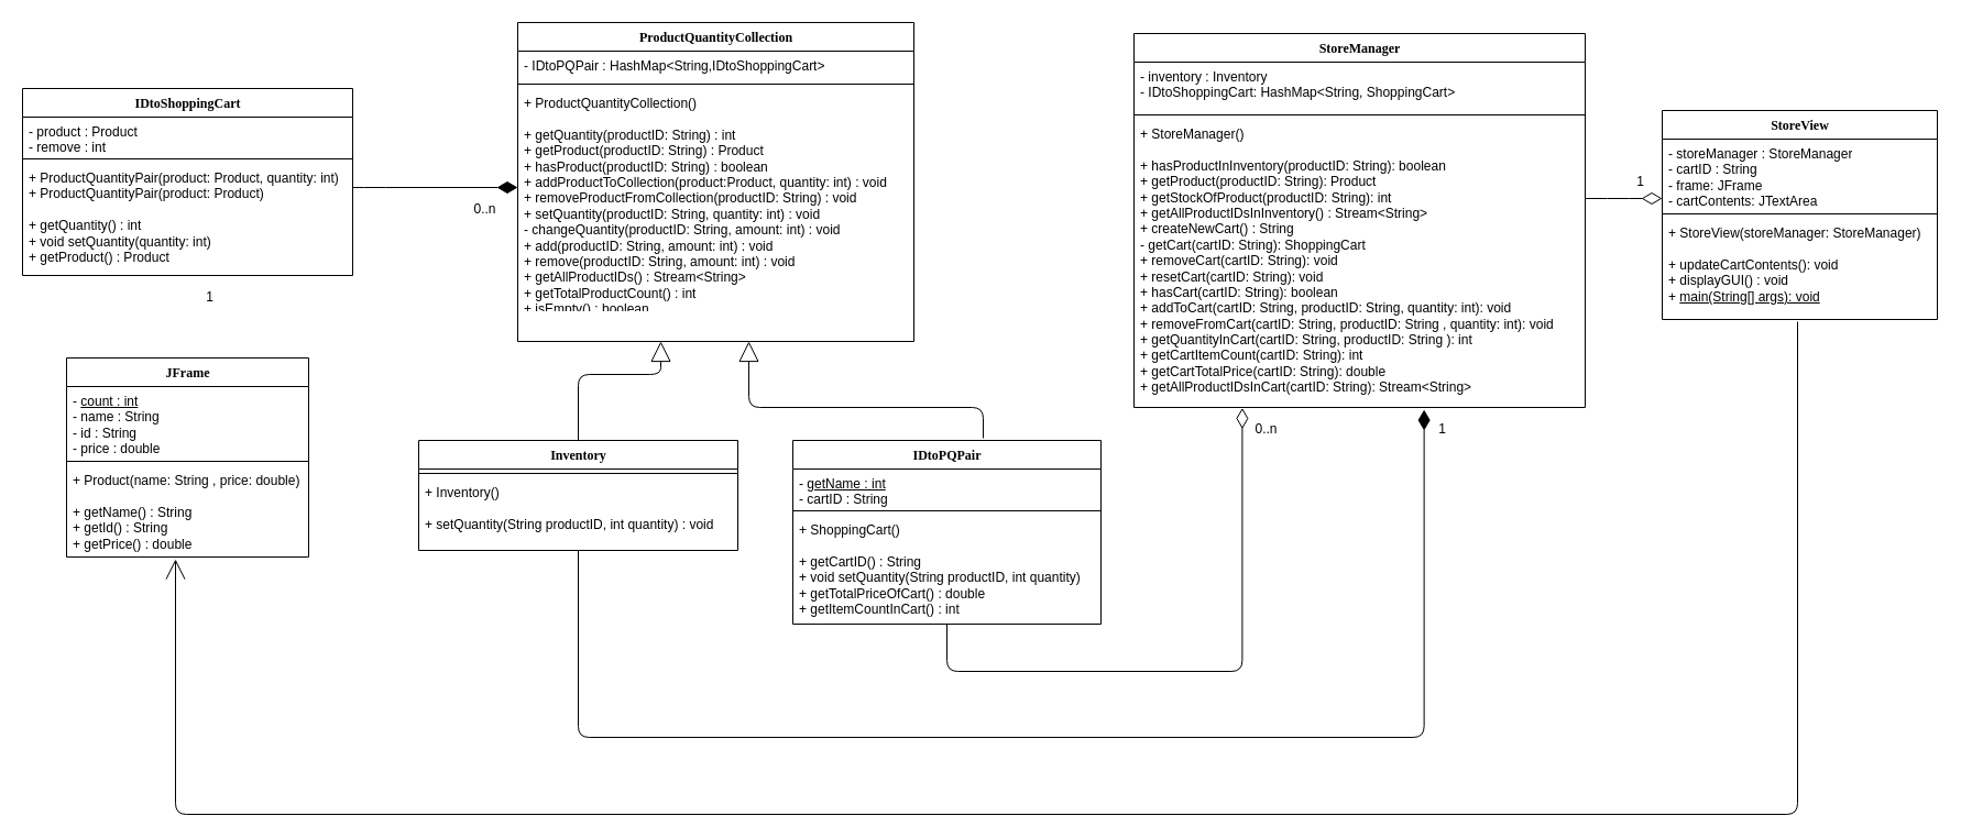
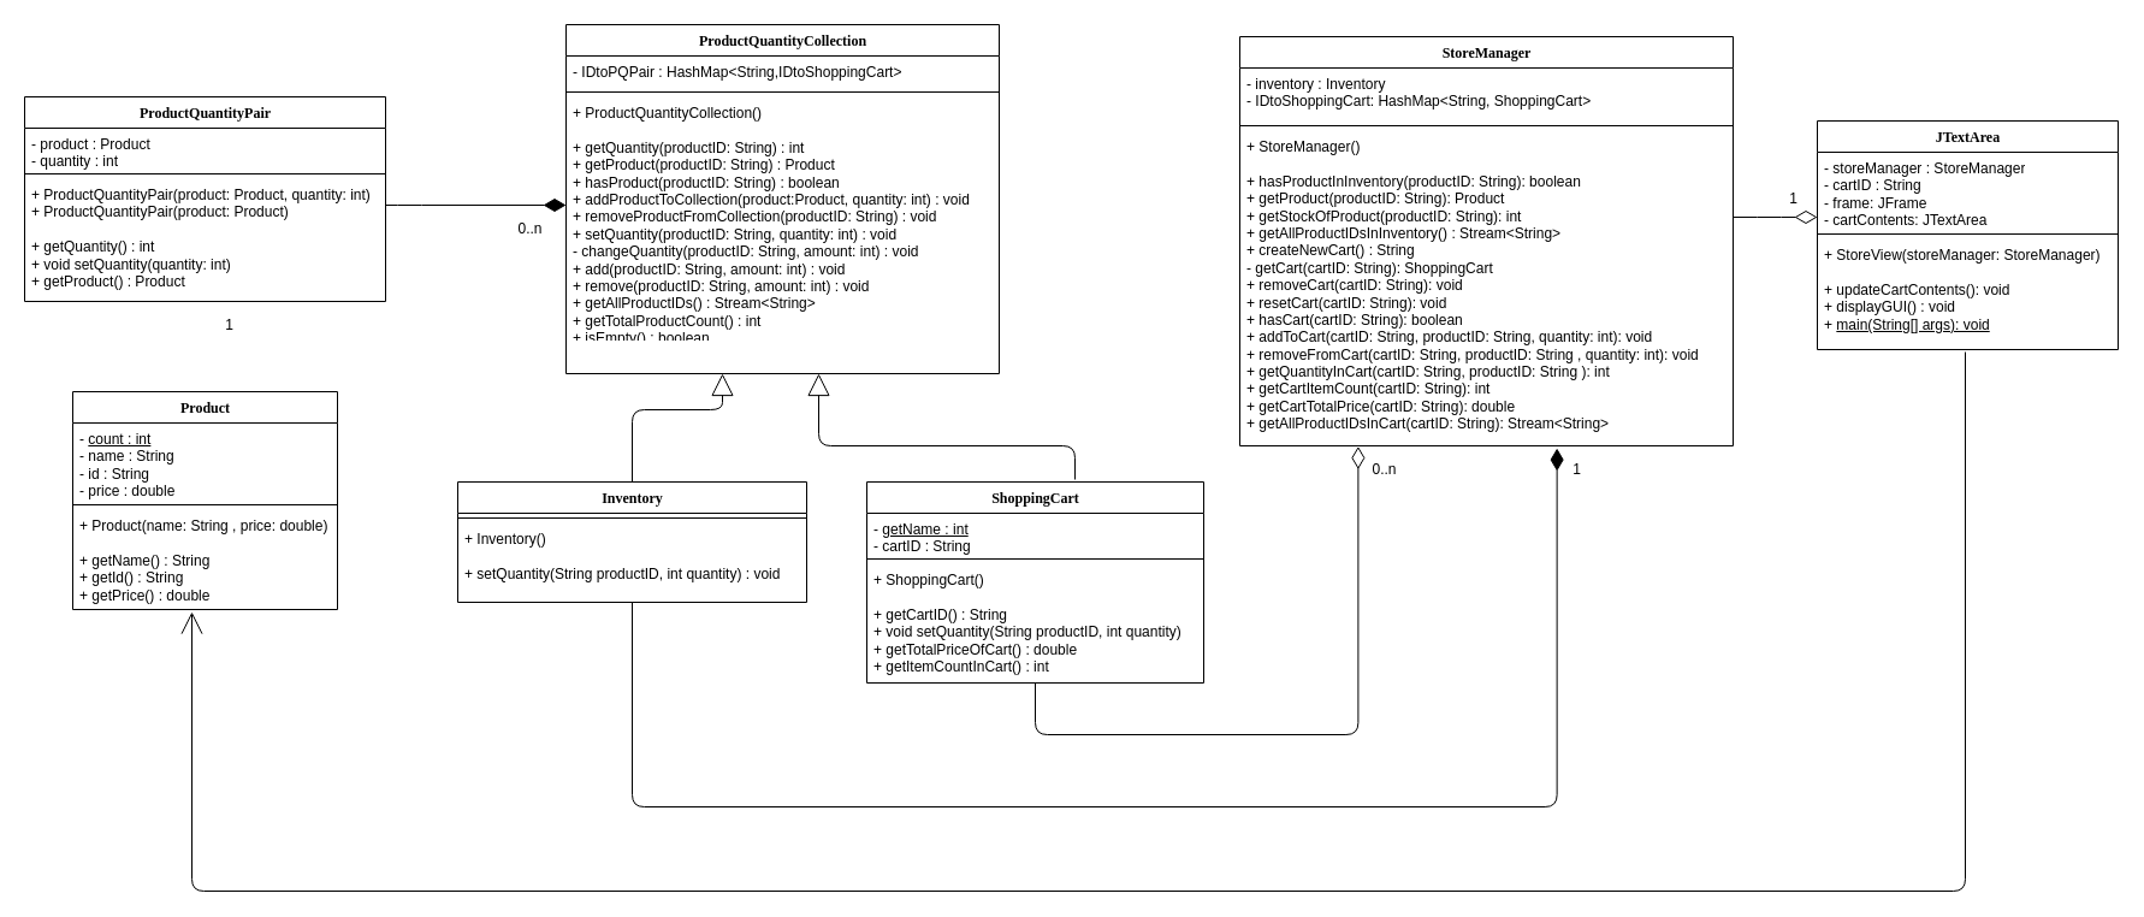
  <mxCell id="0" />
  <mxCell id="1" parent="0" />
- <mxCell id="2" value="IDtoShoppingCart" style="swimlane;html=1;fontStyle=1;align=center;verticalAlign=top;childLayout=stackLayout;horizontal=1;startSize=26;horizontalStack=0;resizeParent=1;resizeLast=0;collapsible=1;marginBottom=0;swimlaneFillColor=#ffffff;rounded=0;shadow=0;comic=0;labelBackgroundColor=none;strokeWidth=1;fillColor=none;fontFamily=Verdana;fontSize=12" parent="1" vertex="1"><mxGeometry x="20" y="80" width="300" height="170" as="geometry" /></mxCell>
- <mxCell id="3" value="- product : Product&lt;br&gt;- remove : int" style="text;html=1;strokeColor=none;fillColor=none;align=left;verticalAlign=top;spacingLeft=4;spacingRight=4;whiteSpace=wrap;overflow=hidden;rotatable=0;points=[[0,0.5],[1,0.5]];portConstraint=eastwest;" parent="2" vertex="1"><mxGeometry y="26" width="300" height="34" as="geometry" /></mxCell>
+ <mxCell id="2" value="ProductQuantityPair" style="swimlane;html=1;fontStyle=1;align=center;verticalAlign=top;childLayout=stackLayout;horizontal=1;startSize=26;horizontalStack=0;resizeParent=1;resizeLast=0;collapsible=1;marginBottom=0;swimlaneFillColor=#ffffff;rounded=0;shadow=0;comic=0;labelBackgroundColor=none;strokeWidth=1;fillColor=none;fontFamily=Verdana;fontSize=12" parent="1" vertex="1"><mxGeometry x="20" y="80" width="300" height="170" as="geometry" /></mxCell>
+ <mxCell id="3" value="- product : Product&lt;br&gt;- quantity : int" style="text;html=1;strokeColor=none;fillColor=none;align=left;verticalAlign=top;spacingLeft=4;spacingRight=4;whiteSpace=wrap;overflow=hidden;rotatable=0;points=[[0,0.5],[1,0.5]];portConstraint=eastwest;" parent="2" vertex="1"><mxGeometry y="26" width="300" height="34" as="geometry" /></mxCell>
  <mxCell id="4" value="" style="line;html=1;strokeWidth=1;fillColor=none;align=left;verticalAlign=middle;spacingTop=-1;spacingLeft=3;spacingRight=3;rotatable=0;labelPosition=right;points=[];portConstraint=eastwest;" parent="2" vertex="1"><mxGeometry y="60" width="300" height="8" as="geometry" /></mxCell>
  <mxCell id="5" value="+ ProductQuantityPair(product: Product, quantity: int)&lt;br&gt;&lt;div&gt;+ ProductQuantityPair(product: Product)&lt;/div&gt;&lt;div&gt;&lt;br&gt;&lt;/div&gt;+ getQuantity() : int&lt;br&gt;+ void setQuantity(quantity: int)&lt;br&gt;+ getProduct() : Product" style="text;html=1;strokeColor=none;fillColor=none;align=left;verticalAlign=top;spacingLeft=4;spacingRight=4;whiteSpace=wrap;overflow=hidden;rotatable=0;points=[[0,0.5],[1,0.5]];portConstraint=eastwest;" parent="2" vertex="1"><mxGeometry y="68" width="300" height="92" as="geometry" /></mxCell>
  <mxCell id="6" value="StoreManager" style="swimlane;html=1;fontStyle=1;align=center;verticalAlign=top;childLayout=stackLayout;horizontal=1;startSize=26;horizontalStack=0;resizeParent=1;resizeLast=0;collapsible=1;marginBottom=0;swimlaneFillColor=#ffffff;rounded=0;shadow=0;comic=0;labelBackgroundColor=none;strokeWidth=1;fillColor=none;fontFamily=Verdana;fontSize=12" parent="1" vertex="1"><mxGeometry x="1030" y="30" width="410" height="340" as="geometry" /></mxCell>
  <mxCell id="7" value="-  inventory : Inventory&lt;br&gt;- IDtoShoppingCart: HashMap&amp;lt;String, ShoppingCart&amp;gt;" style="text;html=1;strokeColor=none;fillColor=none;align=left;verticalAlign=top;spacingLeft=4;spacingRight=4;whiteSpace=wrap;overflow=hidden;rotatable=0;points=[[0,0.5],[1,0.5]];portConstraint=eastwest;" parent="6" vertex="1"><mxGeometry y="26" width="410" height="44" as="geometry" /></mxCell>
  <mxCell id="8" value="" style="line;html=1;strokeWidth=1;fillColor=none;align=left;verticalAlign=middle;spacingTop=-1;spacingLeft=3;spacingRight=3;rotatable=0;labelPosition=right;points=[];portConstraint=eastwest;" parent="6" vertex="1"><mxGeometry y="70" width="410" height="8" as="geometry" /></mxCell>
  <mxCell id="9" value="&lt;div&gt;+ StoreManager()&lt;/div&gt;&lt;div&gt;&lt;br&gt;&lt;/div&gt;+ hasProductInInventory(productID: String): boolean&lt;br&gt;+ getProduct(productID: String): Product&lt;br&gt;+ getStockOfProduct(productID: String): int&lt;br&gt;+ getAllProductIDsInInventory() : Stream&amp;lt;String&amp;gt;&lt;br&gt;+ createNewCart() : String&lt;br&gt;- getCart(cartID: String): ShoppingCart&lt;br&gt;+ removeCart(cartID: String): void&lt;br&gt;+ resetCart(cartID: String): void&lt;br&gt;+ hasCart(cartID: String): boolean&lt;br&gt;+ addToCart(cartID: String, productID: String, quantity: int): void&lt;br&gt;+ removeFromCart(cartID: String, productID: String , quantity: int): void&lt;br&gt;+ getQuantityInCart(cartID: String, productID: String ): int&lt;br&gt;+ getCartItemCount(cartID: String): int&lt;br&gt;+ getCartTotalPrice(cartID: String): double&lt;br&gt;+ getAllProductIDsInCart(cartID: String): Stream&amp;lt;String&amp;gt;" style="text;html=1;strokeColor=none;fillColor=none;align=left;verticalAlign=top;spacingLeft=4;spacingRight=4;whiteSpace=wrap;overflow=hidden;rotatable=0;points=[[0,0.5],[1,0.5]];portConstraint=eastwest;" parent="6" vertex="1"><mxGeometry y="78" width="410" height="262" as="geometry" /></mxCell>
- <mxCell id="10" value="StoreView" style="swimlane;html=1;fontStyle=1;align=center;verticalAlign=top;childLayout=stackLayout;horizontal=1;startSize=26;horizontalStack=0;resizeParent=1;resizeLast=0;collapsible=1;marginBottom=0;swimlaneFillColor=#ffffff;rounded=0;shadow=0;comic=0;labelBackgroundColor=none;strokeWidth=1;fillColor=none;fontFamily=Verdana;fontSize=12" parent="1" vertex="1"><mxGeometry x="1510" y="100" width="250" height="190" as="geometry" /></mxCell>
+ <mxCell id="10" value="JTextArea" style="swimlane;html=1;fontStyle=1;align=center;verticalAlign=top;childLayout=stackLayout;horizontal=1;startSize=26;horizontalStack=0;resizeParent=1;resizeLast=0;collapsible=1;marginBottom=0;swimlaneFillColor=#ffffff;rounded=0;shadow=0;comic=0;labelBackgroundColor=none;strokeWidth=1;fillColor=none;fontFamily=Verdana;fontSize=12" parent="1" vertex="1"><mxGeometry x="1510" y="100" width="250" height="190" as="geometry" /></mxCell>
  <mxCell id="11" value="- storeManager : StoreManager&lt;br&gt;&lt;div&gt;- cartID : String&lt;/div&gt;&lt;div&gt;- frame: JFrame&lt;/div&gt;&lt;div&gt;- cartContents: JTextArea&lt;/div&gt;&lt;div&gt;&lt;br&gt;&lt;/div&gt;" style="text;html=1;strokeColor=none;fillColor=none;align=left;verticalAlign=top;spacingLeft=4;spacingRight=4;whiteSpace=wrap;overflow=hidden;rotatable=0;points=[[0,0.5],[1,0.5]];portConstraint=eastwest;" parent="10" vertex="1"><mxGeometry y="26" width="250" height="64" as="geometry" /></mxCell>
  <mxCell id="12" value="" style="line;html=1;strokeWidth=1;fillColor=none;align=left;verticalAlign=middle;spacingTop=-1;spacingLeft=3;spacingRight=3;rotatable=0;labelPosition=right;points=[];portConstraint=eastwest;" parent="10" vertex="1"><mxGeometry y="90" width="250" height="8" as="geometry" /></mxCell>
  <mxCell id="13" value="&lt;div&gt;+ StoreView(storeManager: StoreManager)&lt;/div&gt;&lt;div&gt;&lt;br&gt;&lt;/div&gt;&lt;div&gt;+ updateCartContents(): void&lt;/div&gt;&lt;div&gt;+ displayGUI() : void&lt;/div&gt;+ &lt;u&gt;main(String[] args): void&lt;/u&gt;" style="text;html=1;strokeColor=none;fillColor=none;align=left;verticalAlign=top;spacingLeft=4;spacingRight=4;whiteSpace=wrap;overflow=hidden;rotatable=0;points=[[0,0.5],[1,0.5]];portConstraint=eastwest;" parent="10" vertex="1"><mxGeometry y="98" width="250" height="92" as="geometry" /></mxCell>
  <mxCell id="14" value="Inventory" style="swimlane;html=1;fontStyle=1;align=center;verticalAlign=top;childLayout=stackLayout;horizontal=1;startSize=26;horizontalStack=0;resizeParent=1;resizeLast=0;collapsible=1;marginBottom=0;swimlaneFillColor=#ffffff;rounded=0;shadow=0;comic=0;labelBackgroundColor=none;strokeWidth=1;fillColor=none;fontFamily=Verdana;fontSize=12" parent="1" vertex="1"><mxGeometry x="380" y="400" width="290" height="100" as="geometry" /></mxCell>
  <mxCell id="15" value="" style="line;html=1;strokeWidth=1;fillColor=none;align=left;verticalAlign=middle;spacingTop=-1;spacingLeft=3;spacingRight=3;rotatable=0;labelPosition=right;points=[];portConstraint=eastwest;" parent="14" vertex="1"><mxGeometry y="26" width="290" height="8" as="geometry" /></mxCell>
  <mxCell id="16" value="&lt;div&gt;+ Inventory()&lt;/div&gt;&lt;div&gt;&lt;br&gt;&lt;/div&gt;+ setQuantity(String productID, int quantity) : void" style="text;html=1;strokeColor=none;fillColor=none;align=left;verticalAlign=top;spacingLeft=4;spacingRight=4;whiteSpace=wrap;overflow=hidden;rotatable=0;points=[[0,0.5],[1,0.5]];portConstraint=eastwest;" parent="14" vertex="1"><mxGeometry y="34" width="290" height="66" as="geometry" /></mxCell>
  <mxCell id="17" value="ProductQuantityCollection" style="swimlane;html=1;fontStyle=1;align=center;verticalAlign=top;childLayout=stackLayout;horizontal=1;startSize=26;horizontalStack=0;resizeParent=1;resizeLast=0;collapsible=1;marginBottom=0;swimlaneFillColor=#ffffff;rounded=0;shadow=0;comic=0;labelBackgroundColor=none;strokeWidth=1;fillColor=none;fontFamily=Verdana;fontSize=12" parent="1" vertex="1"><mxGeometry x="470" y="20" width="360" height="290" as="geometry" /></mxCell>
  <mxCell id="18" value="- IDtoPQPair : HashMap&amp;lt;String,IDtoShoppingCart&amp;gt; " style="text;html=1;strokeColor=none;fillColor=none;align=left;verticalAlign=top;spacingLeft=4;spacingRight=4;whiteSpace=wrap;overflow=hidden;rotatable=0;points=[[0,0.5],[1,0.5]];portConstraint=eastwest;" parent="17" vertex="1"><mxGeometry y="26" width="360" height="26" as="geometry" /></mxCell>
  <mxCell id="19" value="" style="line;html=1;strokeWidth=1;fillColor=none;align=left;verticalAlign=middle;spacingTop=-1;spacingLeft=3;spacingRight=3;rotatable=0;labelPosition=right;points=[];portConstraint=eastwest;" parent="17" vertex="1"><mxGeometry y="52" width="360" height="8" as="geometry" /></mxCell>
  <mxCell id="20" value="&lt;div&gt;+ ProductQuantityCollection()&lt;/div&gt;&lt;div&gt;&lt;br&gt;&lt;/div&gt;+ getQuantity(productID: String) : int&lt;br&gt;+ getProduct(productID: String) : Product&lt;br&gt;+  hasProduct(productID: String) : boolean&lt;br&gt;+  addProductToCollection(product:Product, quantity: int) : void&lt;br&gt;+  removeProductFromCollection(productID: String) : void&lt;div&gt;+  setQuantity(productID: String, quantity: int) : void&lt;/div&gt;&lt;div&gt;-  changeQuantity(productID: String, amount: int) : void&lt;/div&gt;+  add(productID: String, amount: int) : void&lt;br&gt;+  remove(productID: String, amount: int) : void&lt;br&gt;&lt;div&gt;+ getAllProductIDs() : Stream&amp;lt;String&amp;gt;&lt;/div&gt;&lt;div&gt;+ getTotalProductCount() : int&lt;br&gt;&lt;/div&gt;&lt;div&gt;+ isEmpty() : boolean&lt;/div&gt;" style="text;html=1;strokeColor=none;fillColor=none;align=left;verticalAlign=top;spacingLeft=4;spacingRight=4;whiteSpace=wrap;overflow=hidden;rotatable=0;points=[[0,0.5],[1,0.5]];portConstraint=eastwest;" parent="17" vertex="1"><mxGeometry y="60" width="360" height="200" as="geometry" /></mxCell>
- <mxCell id="21" value="IDtoPQPair" style="swimlane;html=1;fontStyle=1;align=center;verticalAlign=top;childLayout=stackLayout;horizontal=1;startSize=26;horizontalStack=0;resizeParent=1;resizeLast=0;collapsible=1;marginBottom=0;swimlaneFillColor=#ffffff;rounded=0;shadow=0;comic=0;labelBackgroundColor=none;strokeWidth=1;fillColor=none;fontFamily=Verdana;fontSize=12" parent="1" vertex="1"><mxGeometry x="720" y="400" width="280" height="167" as="geometry" /></mxCell>
+ <mxCell id="21" value="ShoppingCart" style="swimlane;html=1;fontStyle=1;align=center;verticalAlign=top;childLayout=stackLayout;horizontal=1;startSize=26;horizontalStack=0;resizeParent=1;resizeLast=0;collapsible=1;marginBottom=0;swimlaneFillColor=#ffffff;rounded=0;shadow=0;comic=0;labelBackgroundColor=none;strokeWidth=1;fillColor=none;fontFamily=Verdana;fontSize=12" parent="1" vertex="1"><mxGeometry x="720" y="400" width="280" height="167" as="geometry" /></mxCell>
  <mxCell id="22" value="- &lt;u&gt; getName : int&lt;/u&gt;&lt;br&gt;- cartID : String" style="text;html=1;strokeColor=none;fillColor=none;align=left;verticalAlign=top;spacingLeft=4;spacingRight=4;whiteSpace=wrap;overflow=hidden;rotatable=0;points=[[0,0.5],[1,0.5]];portConstraint=eastwest;" parent="21" vertex="1"><mxGeometry y="26" width="280" height="34" as="geometry" /></mxCell>
  <mxCell id="23" value="" style="line;html=1;strokeWidth=1;fillColor=none;align=left;verticalAlign=middle;spacingTop=-1;spacingLeft=3;spacingRight=3;rotatable=0;labelPosition=right;points=[];portConstraint=eastwest;" parent="21" vertex="1"><mxGeometry y="60" width="280" height="8" as="geometry" /></mxCell>
  <mxCell id="24" value="&lt;div&gt;+ ShoppingCart()&lt;/div&gt;&lt;div&gt;&lt;br&gt;&lt;/div&gt;+ getCartID() : String&lt;br&gt;+ void setQuantity(String productID, int quantity)&lt;br&gt;+ getTotalPriceOfCart() : double&lt;br&gt;+ getItemCountInCart() : int" style="text;html=1;strokeColor=none;fillColor=none;align=left;verticalAlign=top;spacingLeft=4;spacingRight=4;whiteSpace=wrap;overflow=hidden;rotatable=0;points=[[0,0.5],[1,0.5]];portConstraint=eastwest;" parent="21" vertex="1"><mxGeometry y="68" width="280" height="92" as="geometry" /></mxCell>
  <mxCell id="25" style="edgeStyle=elbowEdgeStyle;html=1;labelBackgroundColor=none;startFill=0;startSize=8;endArrow=diamondThin;endFill=1;endSize=16;fontFamily=Verdana;fontSize=12;elbow=vertical;strokeWidth=1;" parent="1" edge="1"><mxGeometry relative="1" as="geometry"><mxPoint x="320" y="170" as="sourcePoint" /><mxPoint x="470" y="170" as="targetPoint" /><Array as="points"><mxPoint x="340" y="170" /><mxPoint x="400" y="200" /></Array></mxGeometry></mxCell>
  <mxCell id="26" style="edgeStyle=orthogonalEdgeStyle;html=1;labelBackgroundColor=none;startFill=0;startSize=8;endArrow=block;endFill=0;endSize=16;fontFamily=Verdana;fontSize=12;exitX=0.618;exitY=-0.012;exitDx=0;exitDy=0;exitPerimeter=0;" parent="1" source="21" edge="1"><mxGeometry relative="1" as="geometry"><Array as="points"><mxPoint x="893" y="370" /><mxPoint x="680" y="370" /></Array><mxPoint x="1360" y="430" as="sourcePoint" /><mxPoint x="680" y="310" as="targetPoint" /></mxGeometry></mxCell>
  <mxCell id="27" style="edgeStyle=orthogonalEdgeStyle;html=1;labelBackgroundColor=none;startFill=0;startSize=8;endArrow=block;endFill=0;endSize=16;fontFamily=Verdana;fontSize=12;exitX=0.5;exitY=0;exitDx=0;exitDy=0;" parent="1" source="14" edge="1"><mxGeometry relative="1" as="geometry"><Array as="points"><mxPoint x="525" y="340" /><mxPoint x="600" y="340" /></Array><mxPoint x="913.04" y="367.996" as="sourcePoint" /><mxPoint x="600" y="310" as="targetPoint" /></mxGeometry></mxCell>
- <mxCell id="28" value="JFrame" style="swimlane;html=1;fontStyle=1;align=center;verticalAlign=top;childLayout=stackLayout;horizontal=1;startSize=26;horizontalStack=0;resizeParent=1;resizeLast=0;collapsible=1;marginBottom=0;swimlaneFillColor=#ffffff;rounded=0;shadow=0;comic=0;labelBackgroundColor=none;strokeWidth=1;fillColor=none;fontFamily=Verdana;fontSize=12" parent="1" vertex="1"><mxGeometry x="60" y="325" width="220" height="181" as="geometry" /></mxCell>
+ <mxCell id="28" value="Product" style="swimlane;html=1;fontStyle=1;align=center;verticalAlign=top;childLayout=stackLayout;horizontal=1;startSize=26;horizontalStack=0;resizeParent=1;resizeLast=0;collapsible=1;marginBottom=0;swimlaneFillColor=#ffffff;rounded=0;shadow=0;comic=0;labelBackgroundColor=none;strokeWidth=1;fillColor=none;fontFamily=Verdana;fontSize=12" parent="1" vertex="1"><mxGeometry x="60" y="325" width="220" height="181" as="geometry" /></mxCell>
  <mxCell id="29" value="- &lt;u&gt; count : int&lt;/u&gt;&lt;br&gt;- name : String&lt;br&gt;- id : String&lt;br&gt;- price : double" style="text;html=1;strokeColor=none;fillColor=none;align=left;verticalAlign=top;spacingLeft=4;spacingRight=4;whiteSpace=wrap;overflow=hidden;rotatable=0;points=[[0,0.5],[1,0.5]];portConstraint=eastwest;" parent="28" vertex="1"><mxGeometry y="26" width="220" height="64" as="geometry" /></mxCell>
  <mxCell id="30" value="" style="line;html=1;strokeWidth=1;fillColor=none;align=left;verticalAlign=middle;spacingTop=-1;spacingLeft=3;spacingRight=3;rotatable=0;labelPosition=right;points=[];portConstraint=eastwest;" parent="28" vertex="1"><mxGeometry y="90" width="220" height="8" as="geometry" /></mxCell>
  <mxCell id="31" value="+ Product(name: String , price: double)&lt;br&gt;&lt;div&gt;&lt;br&gt;&lt;/div&gt;&lt;div&gt;+ getName() : String&lt;/div&gt;+ getId() : String&lt;br&gt;+ getPrice() : double" style="text;html=1;strokeColor=none;fillColor=none;align=left;verticalAlign=top;spacingLeft=4;spacingRight=4;whiteSpace=wrap;overflow=hidden;rotatable=0;points=[[0,0.5],[1,0.5]];portConstraint=eastwest;" parent="28" vertex="1"><mxGeometry y="98" width="220" height="82" as="geometry" /></mxCell>
  <mxCell id="32" style="edgeStyle=elbowEdgeStyle;html=1;labelBackgroundColor=none;startFill=0;startSize=8;endArrow=diamondThin;endFill=1;endSize=16;fontFamily=Verdana;fontSize=12;elbow=vertical;strokeWidth=1;entryX=0.643;entryY=1.008;entryDx=0;entryDy=0;entryPerimeter=0;" parent="1" source="16" target="9" edge="1"><mxGeometry relative="1" as="geometry"><mxPoint x="525" y="490" as="sourcePoint" /><mxPoint x="660" y="610" as="targetPoint" /><Array as="points"><mxPoint x="1199" y="670" /><mxPoint x="1199" y="670" /><mxPoint x="850" y="670" /><mxPoint x="590" y="640" /></Array></mxGeometry></mxCell>
  <mxCell id="33" style="edgeStyle=elbowEdgeStyle;html=1;labelBackgroundColor=none;startFill=0;startSize=8;endArrow=diamondThin;endFill=0;endSize=16;fontFamily=Verdana;fontSize=12;elbow=vertical;strokeWidth=1;exitX=0.5;exitY=1;exitDx=0;exitDy=0;entryX=0.24;entryY=1.002;entryDx=0;entryDy=0;entryPerimeter=0;" parent="1" source="21" target="9" edge="1"><mxGeometry relative="1" as="geometry"><mxPoint x="850" y="570" as="sourcePoint" /><mxPoint x="1200" y="310" as="targetPoint" /><Array as="points"><mxPoint x="890" y="610" /><mxPoint x="950" y="640" /></Array></mxGeometry></mxCell>
  <mxCell id="34" style="edgeStyle=elbowEdgeStyle;html=1;labelBackgroundColor=none;startFill=0;startSize=8;endArrow=diamondThin;endFill=0;endSize=16;fontFamily=Verdana;fontSize=12;elbow=vertical;strokeWidth=1;" parent="1" edge="1"><mxGeometry relative="1" as="geometry"><mxPoint x="1440" y="180" as="sourcePoint" /><mxPoint x="1510" y="180" as="targetPoint" /><Array as="points"><mxPoint x="1470" y="180" /><mxPoint x="1470" y="199" /><mxPoint x="1480" y="194" /><mxPoint x="1550" y="200" /></Array></mxGeometry></mxCell>
  <mxCell id="35" value="&lt;div&gt;1&lt;/div&gt;" style="text;html=1;align=center;verticalAlign=middle;resizable=0;points=[];autosize=1;" vertex="1" parent="1"><mxGeometry x="1300" y="380" width="20" height="20" as="geometry" /></mxCell>
  <mxCell id="36" value="0..n" style="text;html=1;align=center;verticalAlign=middle;resizable=0;points=[];autosize=1;" vertex="1" parent="1"><mxGeometry x="1130" y="380" width="40" height="20" as="geometry" /></mxCell>
  <mxCell id="37" value="&lt;div&gt;0..n&lt;/div&gt;" style="text;html=1;align=center;verticalAlign=middle;resizable=0;points=[];autosize=1;" vertex="1" parent="1"><mxGeometry x="420" y="180" width="40" height="20" as="geometry" /></mxCell>
  <mxCell id="38" value="&lt;div&gt;1&lt;/div&gt;" style="text;html=1;align=center;verticalAlign=middle;resizable=0;points=[];autosize=1;" vertex="1" parent="1"><mxGeometry x="180" y="260" width="20" height="20" as="geometry" /></mxCell>
  <mxCell id="39" value="1" style="text;html=1;align=center;verticalAlign=middle;resizable=0;points=[];autosize=1;" vertex="1" parent="1"><mxGeometry x="1480" y="155" width="20" height="20" as="geometry" /></mxCell>
  <mxCell id="40" style="edgeStyle=elbowEdgeStyle;html=1;labelBackgroundColor=none;startFill=0;startSize=8;endArrow=open;endFill=0;endSize=16;fontFamily=Verdana;fontSize=12;elbow=vertical;strokeWidth=1;entryX=0.45;entryY=1.037;entryDx=0;entryDy=0;entryPerimeter=0;exitX=0.492;exitY=1.022;exitDx=0;exitDy=0;exitPerimeter=0;" edge="1" parent="1" source="13" target="31"><mxGeometry relative="1" as="geometry"><mxPoint x="535" y="510" as="sourcePoint" /><mxPoint x="1303.63" y="382.096" as="targetPoint" /><Array as="points"><mxPoint x="860" y="740" /><mxPoint x="1209" y="680" /><mxPoint x="860" y="680" /><mxPoint x="600" y="650" /></Array></mxGeometry></mxCell>
